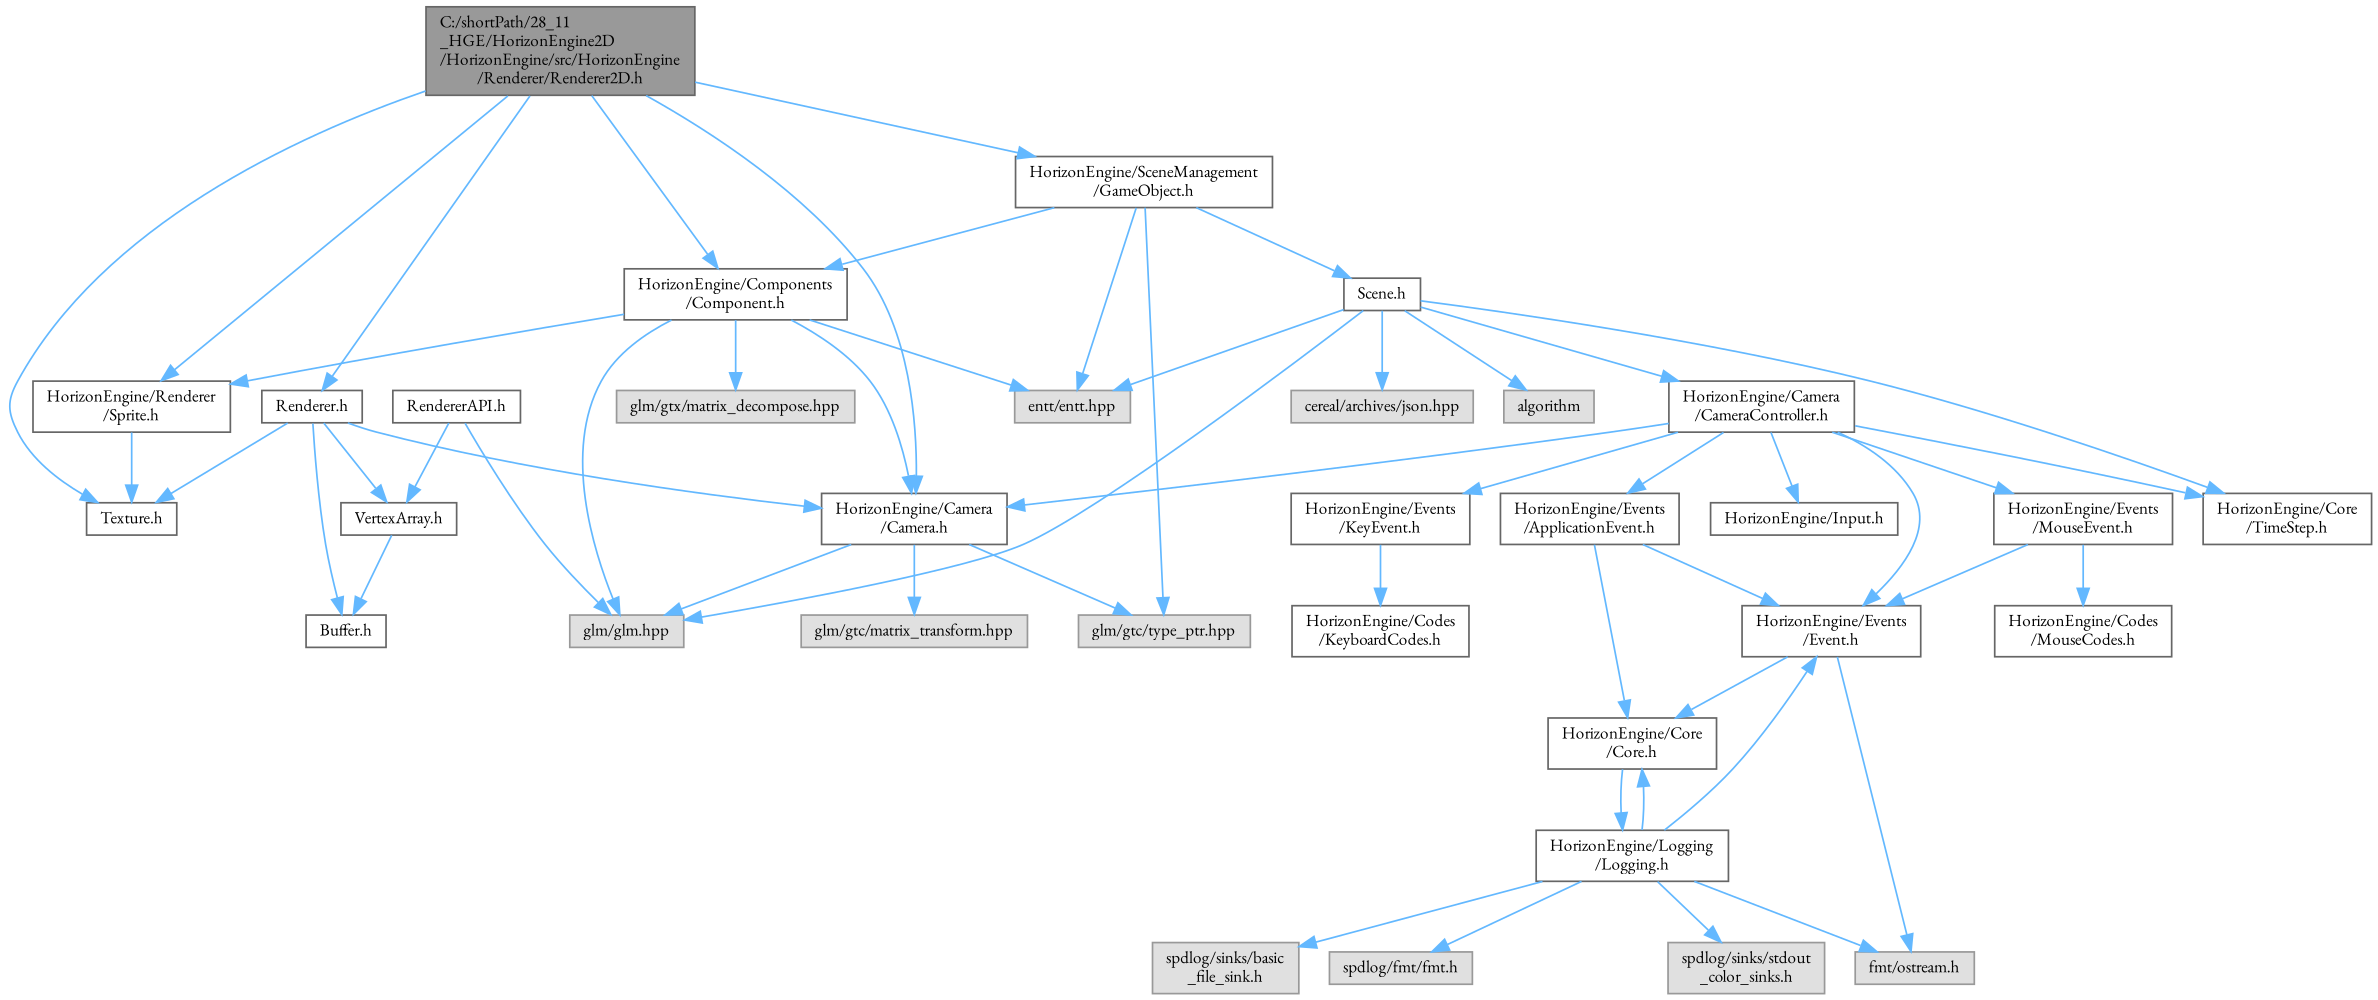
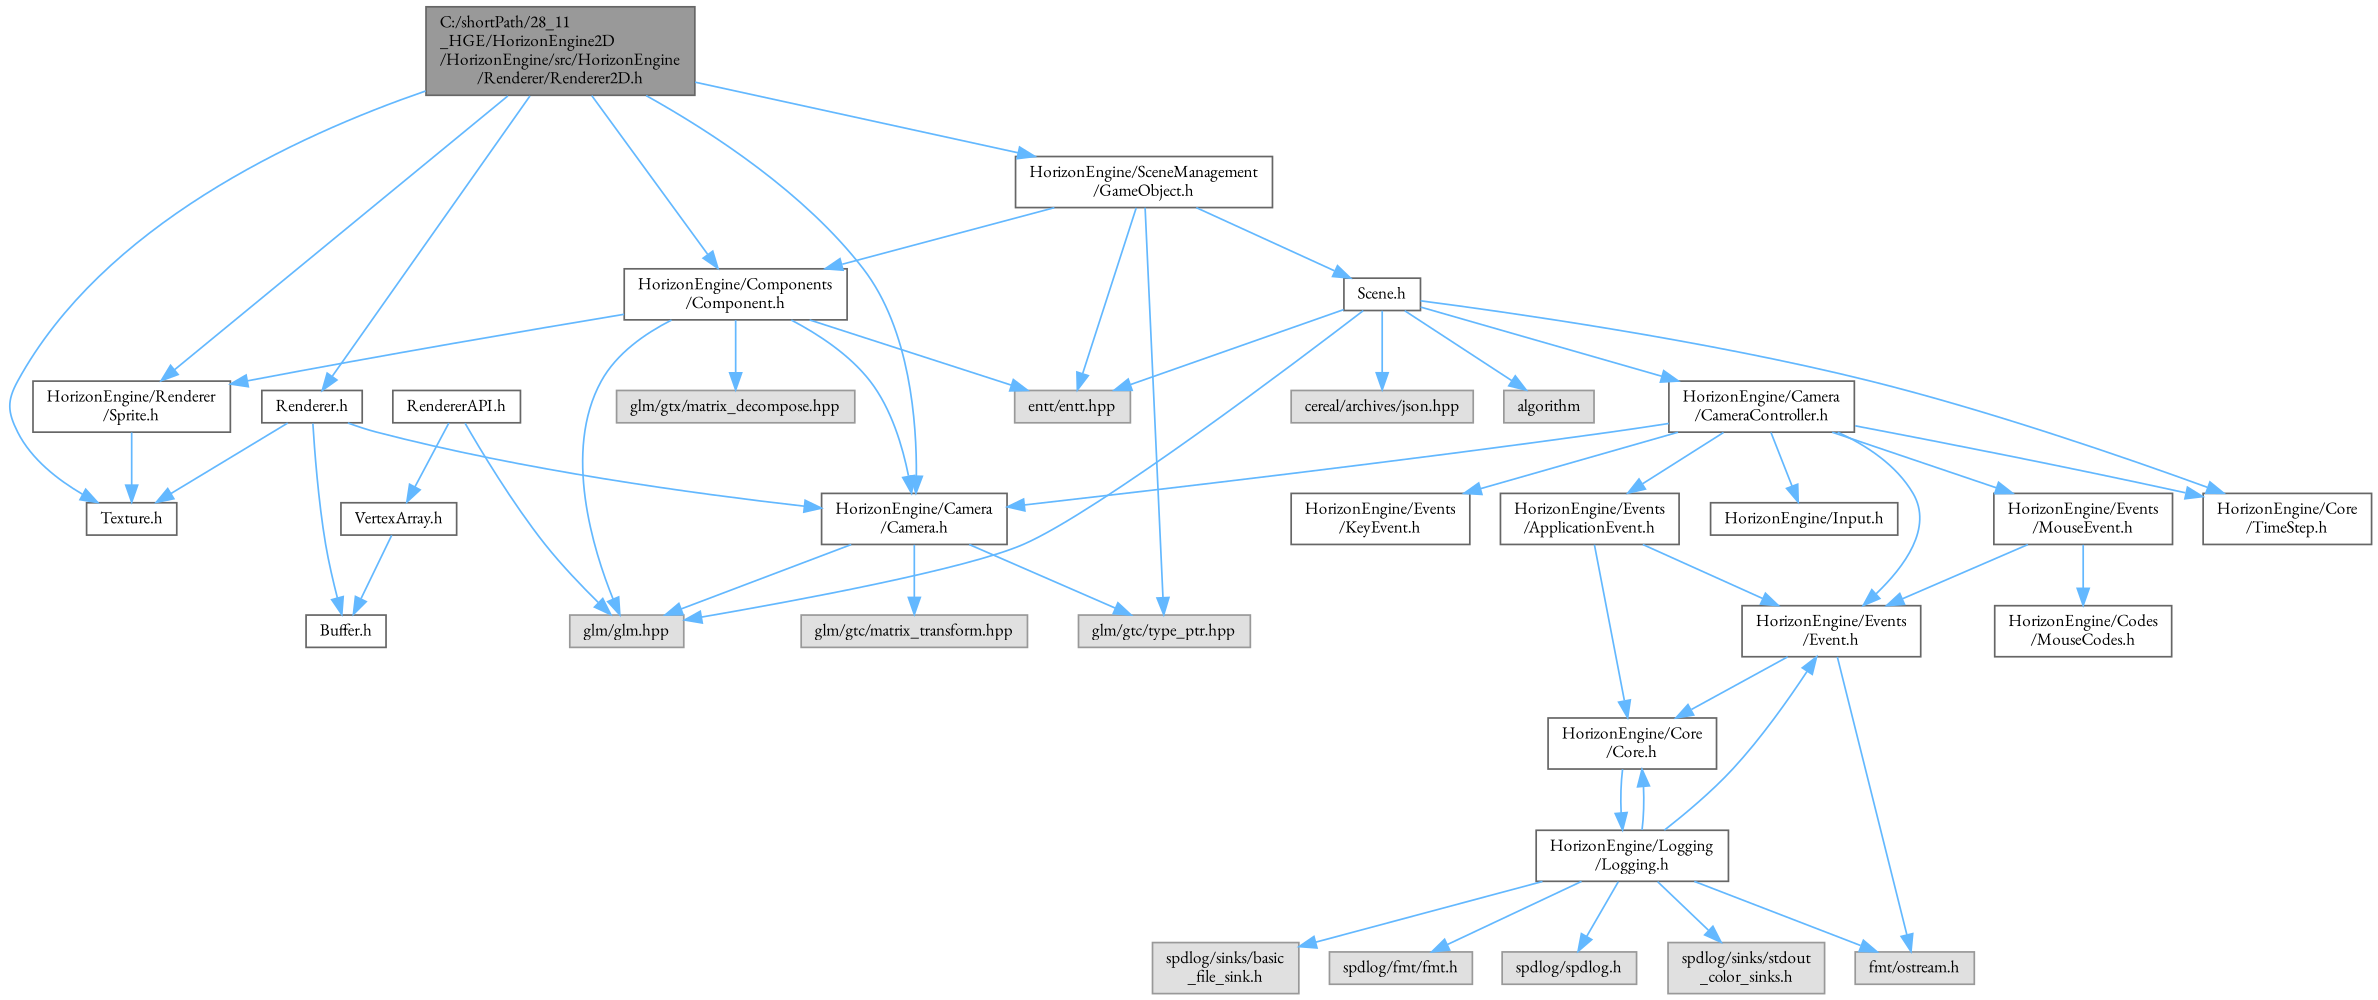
  digraph {
    fontname="EB Garamond"
    node [color=grey40 fillcolor=white fontname="EB Garamond" fontsize=10 shape=box style=filled]
    edge [color=steelblue1 fontname="EB Garamond" fontsize=10 labelfontname=Helvetica labelfontsize=10 style=solid]
    n1 [color=gray40 fillcolor=grey60 fontcolor=black height=0.2 label="C:/shortPath/28_11\l_HGE/HorizonEngine2D\l/HorizonEngine/src/HorizonEngine\l/Renderer/Renderer2D.h" width=0.4]
    n2 [height=0.2 label="Renderer.h" width=0.4]
    n3 [height=0.2 label="Texture.h" width=0.4]
    n4 [height=0.2 label="HorizonEngine/Camera\l/Camera.h" width=0.4]
    n5 [height=0.2 label="HorizonEngine/Components\l/Component.h" width=0.4]
    n6 [height=0.2 label="HorizonEngine/Renderer\l/Sprite.h" width=0.4]
    n7 [height=0.2 label="HorizonEngine/SceneManagement\l/GameObject.h" width=0.4]
    n8 [height=0.2 label="VertexArray.h" width=0.4]
    n9 [height=0.2 label="Buffer.h" width=0.4]
    n10 [color=grey60 fillcolor="#E0E0E0" height=0.2 label="glm/glm.hpp" width=0.4]
    n11 [color=grey60 fillcolor="#E0E0E0" height=0.2 label="glm/gtc/matrix_transform.hpp" width=0.4]
    n12 [color=grey60 fillcolor="#E0E0E0" height=0.2 label="glm/gtc/type_ptr.hpp" width=0.4]
    n13 [color=grey60 fillcolor="#E0E0E0" height=0.2 label="glm/gtx/matrix_decompose.hpp" width=0.4]
    n14 [color=grey60 fillcolor="#E0E0E0" height=0.2 label="entt/entt.hpp" width=0.4]
    n15 [height=0.2 label="Scene.h" width=0.4]
    n16 [height=0.2 label="RendererAPI.h" width=0.4]
    n17 [color=grey60 fillcolor="#E0E0E0" height=0.2 label="cereal/archives/json.hpp" width=0.4]
    n18 [color=grey60 fillcolor="#E0E0E0" height=0.2 label=algorithm width=0.4]
    n19 [height=0.2 label="HorizonEngine/Core\l/TimeStep.h" width=0.4]
    n20 [height=0.2 label="HorizonEngine/Camera\l/CameraController.h" width=0.4]
    n21 [height=0.2 label="HorizonEngine/Events\l/Event.h" width=0.4]
    n22 [height=0.2 label="HorizonEngine/Events\l/ApplicationEvent.h" width=0.4]
    n23 [height=0.2 label="HorizonEngine/Events\l/MouseEvent.h" width=0.4]
    n24 [height=0.2 label="HorizonEngine/Events\l/KeyEvent.h" width=0.4]
    n25 [height=0.2 label="HorizonEngine/Input.h" width=0.4]
    n26 [height=0.2 label="HorizonEngine/Core\l/Core.h" width=0.4]
    n27 [color=grey60 fillcolor="#E0E0E0" height=0.2 label="fmt/ostream.h" width=0.4]
    n28 [height=0.2 label="HorizonEngine/Codes\l/MouseCodes.h" width=0.4]
-   n29 [height=0.2 label="HorizonEngine/Codes\l/KeyboardCodes.h" width=0.4]
    n30 [height=0.2 label="HorizonEngine/Logging\l/Logging.h" width=0.4]
+   n31 [color=grey60 fillcolor="#E0E0E0" height=0.2 label="spdlog/spdlog.h" width=0.4]
    n32 [color=grey60 fillcolor="#E0E0E0" height=0.2 label="spdlog/sinks/stdout\l_color_sinks.h" width=0.4]
    n33 [color=grey60 fillcolor="#E0E0E0" height=0.2 label="spdlog/sinks/basic\l_file_sink.h" width=0.4]
    n34 [color=grey60 fillcolor="#E0E0E0" height=0.2 label="spdlog/fmt/fmt.h" width=0.4]
    n1 -> n2
    n1 -> n3
    n1 -> n4
    n1 -> n5
    n1 -> n6
    n1 -> n7
    n2 -> n3
    n2 -> n4
-   n2 -> n8
    n2 -> n9
    n4 -> n10
    n4 -> n11
    n4 -> n12
    n5 -> n4
    n5 -> n6
    n5 -> n10
    n5 -> n13
    n5 -> n14
    n6 -> n3
    n7 -> n5
    n7 -> n12
    n7 -> n14
    n7 -> n15
    n8 -> n9
    n15 -> n10
    n15 -> n14
    n15 -> n17
    n15 -> n18
    n15 -> n19
    n15 -> n20
    n16 -> n8
    n16 -> n10
    n20 -> n4
    n20 -> n19
    n20 -> n21
    n20 -> n22
    n20 -> n23
    n20 -> n24
    n20 -> n25
    n21 -> n26
    n21 -> n27
    n22 -> n21
    n22 -> n26
    n23 -> n21
    n23 -> n28
-   n24 -> n29
    n26 -> n30
    n30 -> n21
    n30 -> n26
    n30 -> n27
+   n30 -> n31
    n30 -> n32
    n30 -> n33
    n30 -> n34
  }
